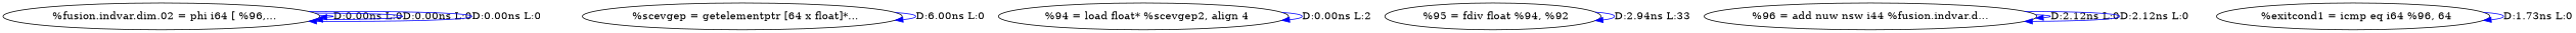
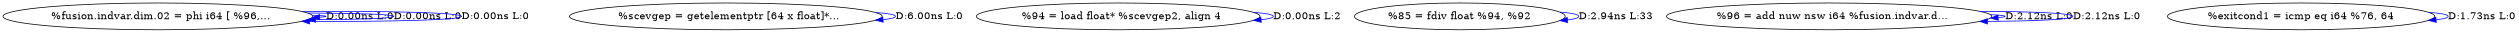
  digraph {
    edge [color=blue]
    n1 [label="  %fusion.indvar.dim.02 = phi i64 [ %96,..."]
    n2 [label="  %scevgep = getelementptr [64 x float]*..."]
    n3 [label="  %94 = load float* %scevgep2, align 4"]
-   n4 [label="  %95 = fdiv float %94, %92"]
-   n5 [label="%96 = add nuw nsw i44 %fusion.indvar.d..."]
-   n6 [label="  %exitcond1 = icmp eq i64 %96, 64"]
+   n4 [label="%85 = fdiv float %94, %92"]
+   n5 [label="  %96 = add nuw nsw i64 %fusion.indvar.d..."]
+   n6 [label="%exitcond1 = icmp eq i64 %76, 64"]
    n1 -> n1 [label="D:0.00ns L:0"]
    n1 -> n1 [label="D:0.00ns L:0"]
    n1 -> n1 [label="D:0.00ns L:0"]
    n2 -> n2 [label="D:6.00ns L:0"]
    n3 -> n3 [label="D:0.00ns L:2"]
    n4 -> n4 [label="D:2.94ns L:33"]
    n5 -> n5 [label="D:2.12ns L:0"]
    n5 -> n5 [label="D:2.12ns L:0"]
    n6 -> n6 [label="D:1.73ns L:0"]
  }
